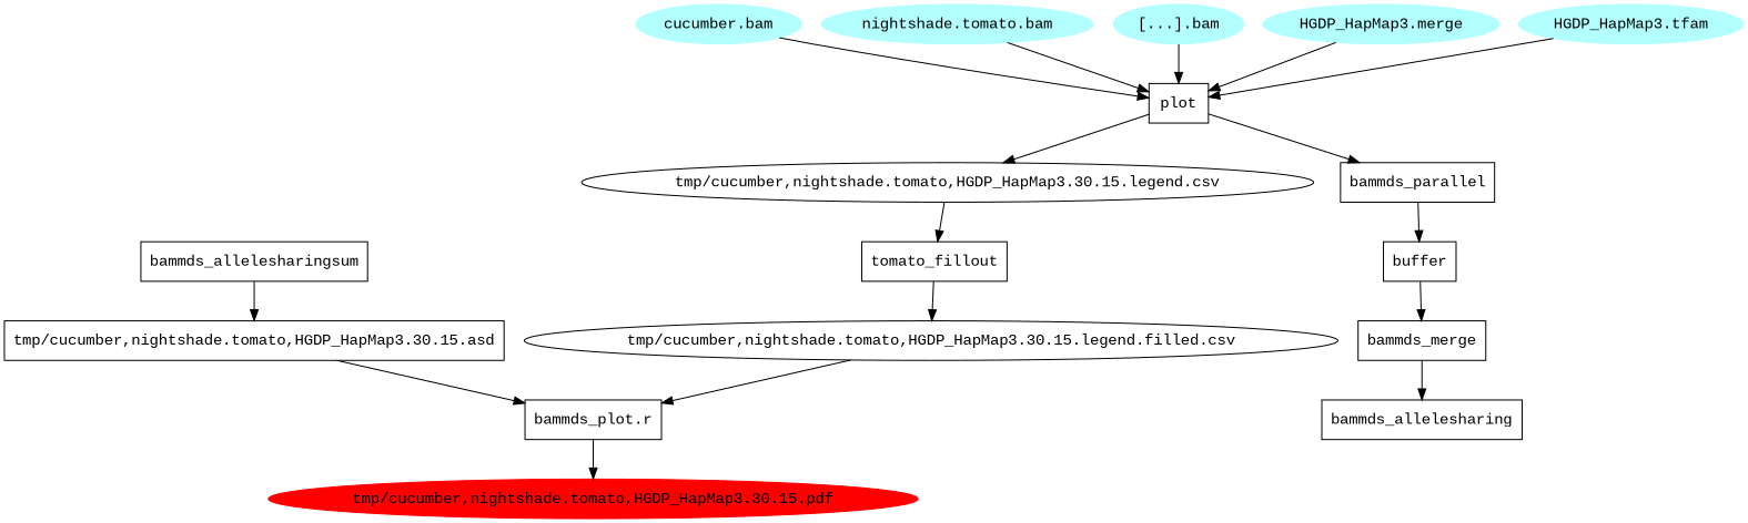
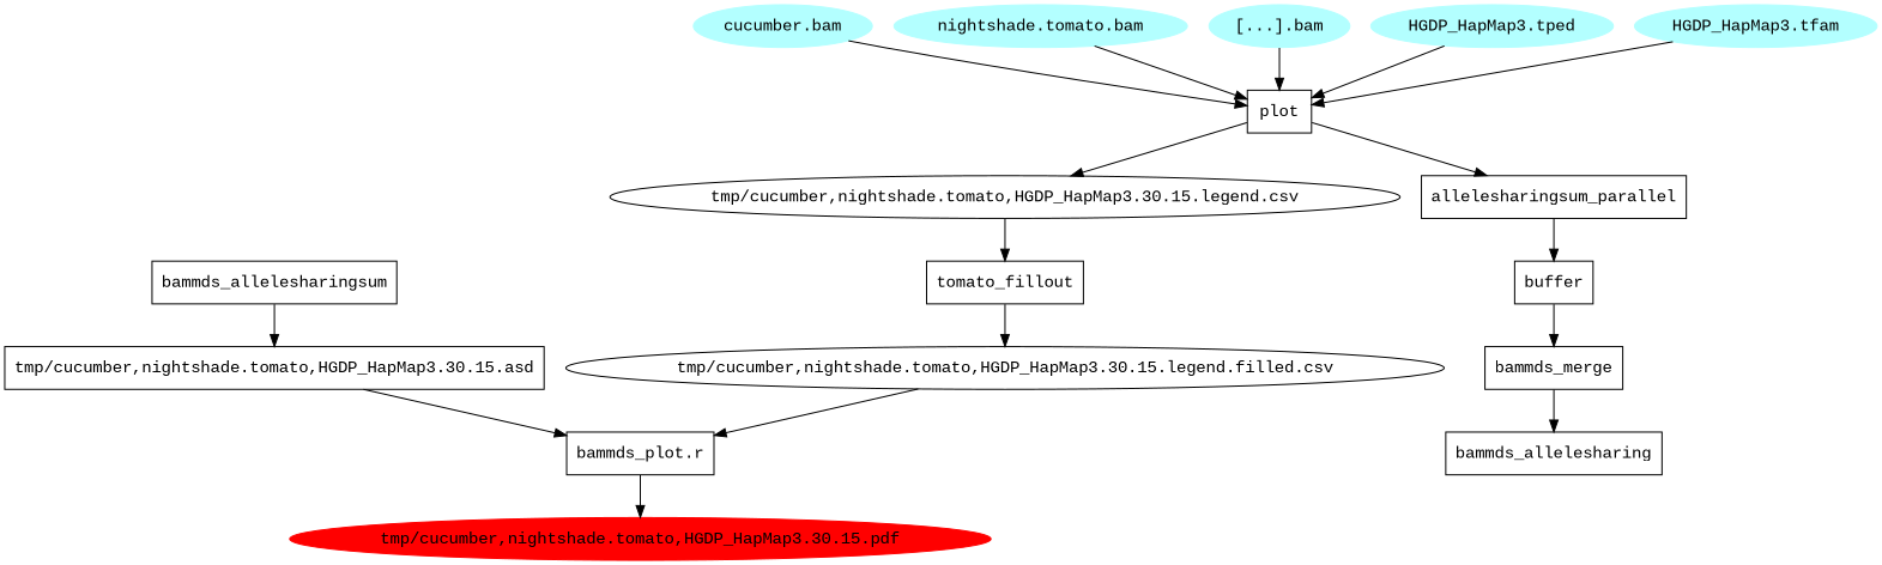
  digraph {
    fontname="Liberation Mono"
    node [fontname="Liberation Mono" shape=box]
    edge [fontname="Liberation Mono"]
    n1 [label=plot]
-   bammds_parallel
+   bammds_parallel [label=allelesharingsum_parallel]
    "tmp/cucumber,nightshade.tomato,HGDP_HapMap3.30.15.legend.csv" [shape=""]
    buffer
    n5 [label=tomato_fillout]
    bammds_merge
    bammds_allelesharing
    bammds_allelesharingsum
    "tmp/cucumber,nightshade.tomato,HGDP_HapMap3.30.15.asd"
    "bammds_plot.r"
    "tmp/cucumber,nightshade.tomato,HGDP_HapMap3.30.15.legend.filled.csv" [shape=""]
    "tmp/cucumber,nightshade.tomato,HGDP_HapMap3.30.15.pdf" [color="1.0 1.0 1.0" style=filled shape=""]
    "cucumber.bam" [color=".5 .3 1.0" style=filled shape=""]
    "nightshade.tomato.bam" [color=".5 .3 1.0" style=filled shape=""]
    "[...].bam" [color=".5 .3 1.0" style=filled shape=""]
-   "HGDP_HapMap3.tped" [color=".5 .3 1.0" style=filled label="HGDP_HapMap3.merge" shape=""]
+   "HGDP_HapMap3.tped" [color=".5 .3 1.0" style=filled shape=""]
    "HGDP_HapMap3.tfam" [color=".5 .3 1.0" style=filled shape=""]
    n1 -> bammds_parallel
    n1 -> "tmp/cucumber,nightshade.tomato,HGDP_HapMap3.30.15.legend.csv"
    bammds_parallel -> buffer
    "tmp/cucumber,nightshade.tomato,HGDP_HapMap3.30.15.legend.csv" -> n5
    buffer -> bammds_merge
    n5 -> "tmp/cucumber,nightshade.tomato,HGDP_HapMap3.30.15.legend.filled.csv"
    bammds_merge -> bammds_allelesharing
    bammds_allelesharingsum -> "tmp/cucumber,nightshade.tomato,HGDP_HapMap3.30.15.asd"
    "tmp/cucumber,nightshade.tomato,HGDP_HapMap3.30.15.asd" -> "bammds_plot.r"
    "bammds_plot.r" -> "tmp/cucumber,nightshade.tomato,HGDP_HapMap3.30.15.pdf"
    "tmp/cucumber,nightshade.tomato,HGDP_HapMap3.30.15.legend.filled.csv" -> "bammds_plot.r"
    "cucumber.bam" -> n1
    "nightshade.tomato.bam" -> n1
    "[...].bam" -> n1
    "HGDP_HapMap3.tped" -> n1
    "HGDP_HapMap3.tfam" -> n1
  }
